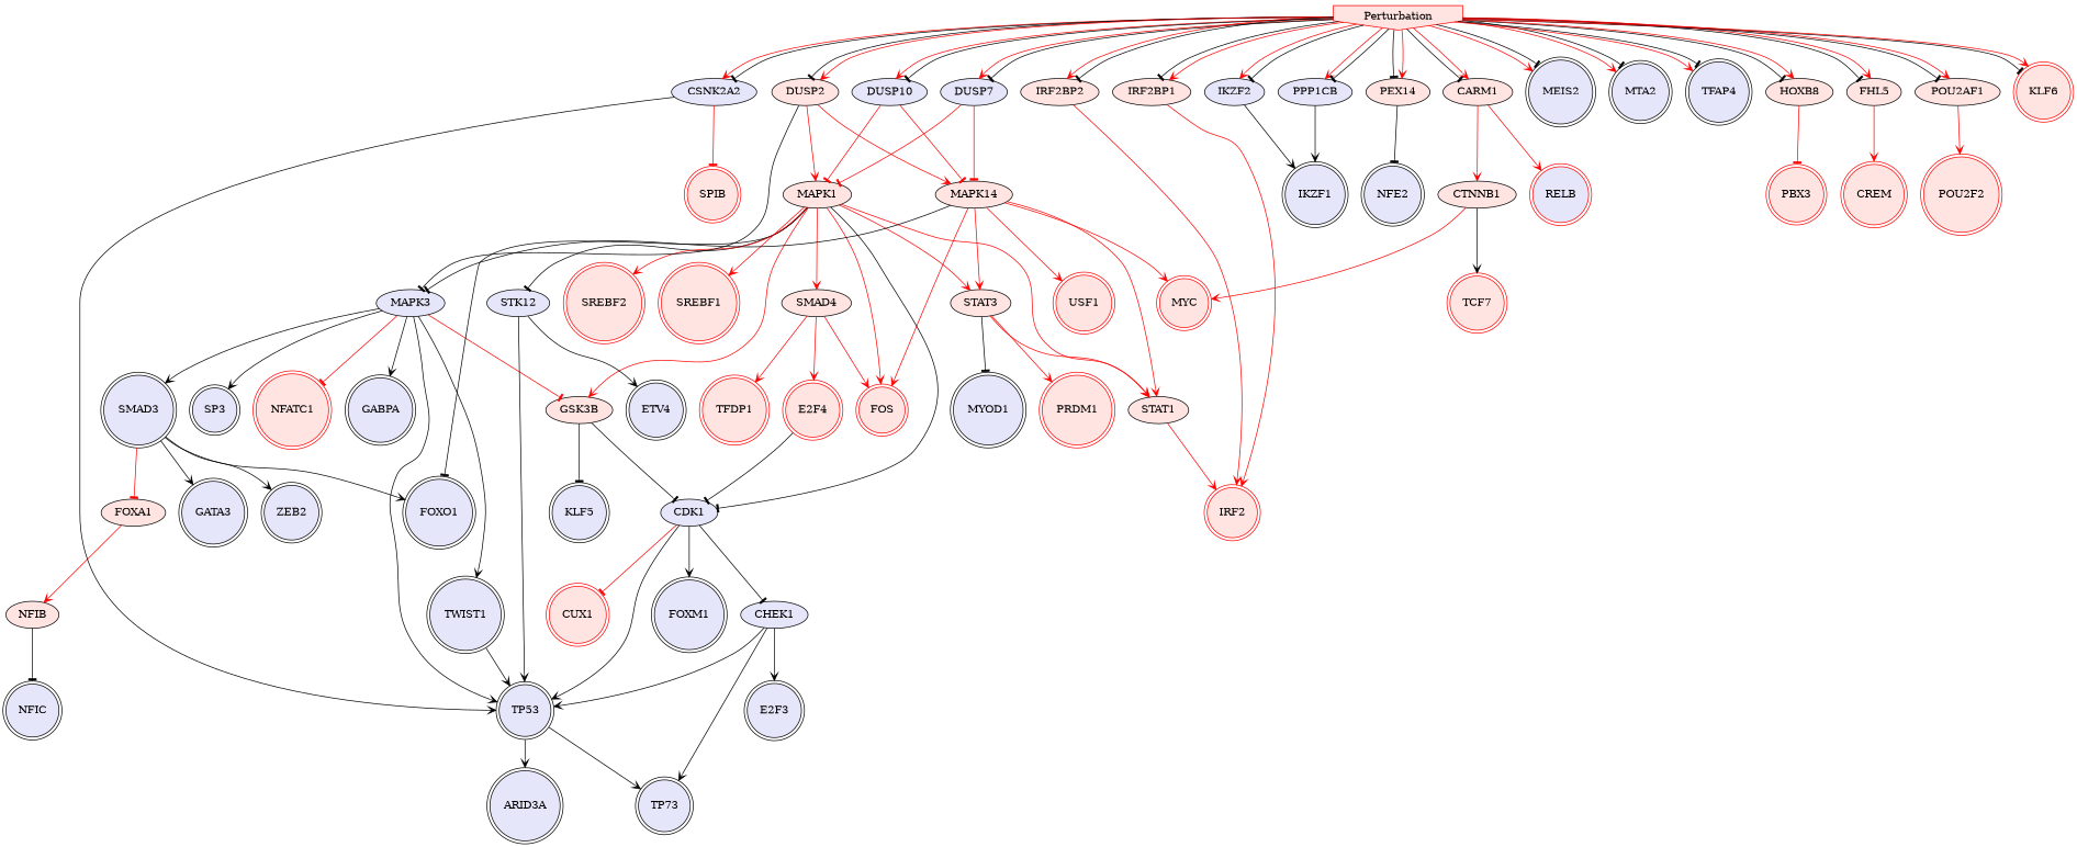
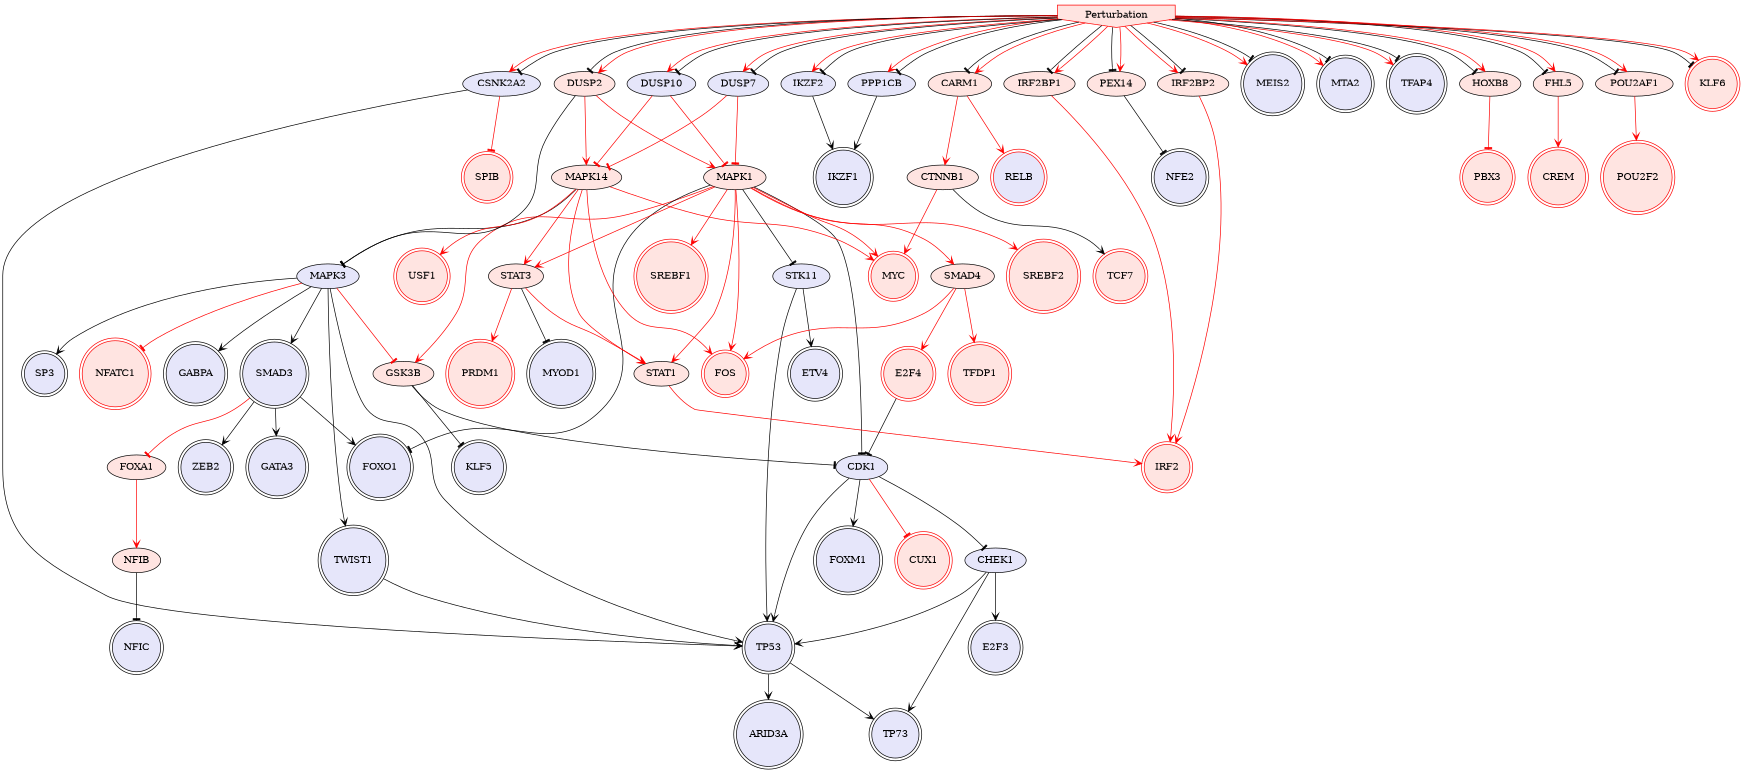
  digraph {
    node [fillcolor=mistyrose style=filled shape=doublecircle]
    edge [arrowhead=vee color=red penwidth=1]
    MAPK3 [fillcolor=lavender shape=""]
    GABPA [color=black fillcolor=lavender]
    TP53 [color=black fillcolor=lavender]
    SMAD3 [color=black fillcolor=lavender]
    GSK3B [shape=""]
    TWIST1 [color=black fillcolor=lavender]
    SP3 [color=black fillcolor=lavender]
    NFATC1 [color=red]
    ARID3A [color=black fillcolor=lavender]
    TP73 [color=black fillcolor=lavender]
    FOXO1 [color=black fillcolor=lavender]
    GATA3 [color=black fillcolor=lavender]
    ZEB2 [color=black fillcolor=lavender]
    FOXA1 [shape=""]
    CDK1 [fillcolor=lavender shape=""]
    KLF5 [color=black fillcolor=lavender]
    CHEK1 [fillcolor=lavender shape=""]
    E2F3 [color=black fillcolor=lavender]
    NFIB [shape=""]
    E2F4 [color=red]
    FOXM1 [color=black fillcolor=lavender]
    CUX1 [color=red]
    MAPK1 [shape=""]
-   STK11 [fillcolor=lavender label=STK12 shape=""]
+   STK11 [fillcolor=lavender shape=""]
    STAT3 [shape=""]
    FOS [color=red]
    SMAD4 [shape=""]
    SREBF2 [color=red]
    SREBF1 [color=red]
    MYC [color=red]
    STAT1 [shape=""]
    ETV4 [color=black fillcolor=lavender]
    MYOD1 [color=black fillcolor=lavender]
    PRDM1 [color=red]
    TFDP1 [color=red]
    IRF2 [color=red]
    MAPK14 [shape=""]
    USF1 [color=red]
    PPP1CB [fillcolor=lavender shape=""]
    IKZF1 [color=black fillcolor=lavender]
    NFIC [color=black fillcolor=lavender]
    CSNK2A2 [fillcolor=lavender shape=""]
    SPIB [color=red]
    PEX14 [shape=""]
    NFE2 [color=black fillcolor=lavender]
    Perturbation [color=red shape=invhouse]
    DUSP7 [fillcolor=lavender shape=""]
    MEIS2 [color=black fillcolor=lavender]
    MTA2 [color=black fillcolor=lavender]
    TFAP4 [color=black fillcolor=lavender]
    CARM1 [shape=""]
    HOXB8 [shape=""]
    FHL5 [shape=""]
    IRF2BP1 [shape=""]
    POU2AF1 [shape=""]
    KLF6 [color=red]
    IKZF2 [fillcolor=lavender shape=""]
    DUSP10 [fillcolor=lavender shape=""]
    DUSP2 [shape=""]
    IRF2BP2 [shape=""]
    RELB [color=red fillcolor=lavender]
    CTNNB1 [shape=""]
    PBX3 [color=red]
    CREM [color=red]
    POU2F2 [color=red]
    TCF7 [color=red]
    MAPK3 -> GABPA [color=black]
    MAPK3 -> TP53 [color=black]
    MAPK3 -> SMAD3 [color=black]
    MAPK3 -> GSK3B [arrowhead=tee]
    MAPK3 -> TWIST1 [color=black]
    MAPK3 -> SP3 [color=black]
    MAPK3 -> NFATC1 [arrowhead=tee]
    TP53 -> ARID3A [color=black]
    TP53 -> TP73 [color=black]
    SMAD3 -> FOXO1 [color=black]
    SMAD3 -> GATA3 [color=black]
    SMAD3 -> ZEB2 [color=black]
    SMAD3 -> FOXA1 [arrowhead=tee]
    GSK3B -> CDK1 [arrowhead=tee color=black]
    GSK3B -> KLF5 [arrowhead=tee color=black]
    TWIST1 -> TP53 [color=black]
    FOXA1 -> NFIB
    CDK1 -> TP53 [color=black]
    CDK1 -> CHEK1 [arrowhead=tee color=black]
    CDK1 -> FOXM1 [color=black]
    CDK1 -> CUX1 [arrowhead=tee]
    CHEK1 -> TP53 [color=black]
    CHEK1 -> TP73 [color=black]
    CHEK1 -> E2F3 [color=black]
    NFIB -> NFIC [arrowhead=tee color=black]
    E2F4 -> CDK1 [arrowhead=tee color=black]
    MAPK1 -> GSK3B
    MAPK1 -> FOXO1 [arrowhead=tee color=black]
    MAPK1 -> CDK1 [arrowhead=tee color=black]
    MAPK1 -> STK11 [arrowhead=tee color=black]
    MAPK1 -> STAT3
    MAPK1 -> FOS
    MAPK1 -> SMAD4
    MAPK1 -> SREBF2
    MAPK1 -> SREBF1
+   MAPK1 -> MYC
    MAPK1 -> STAT1
    STK11 -> TP53 [color=black]
    STK11 -> ETV4 [color=black]
    STAT3 -> STAT1
    STAT3 -> MYOD1 [arrowhead=tee color=black]
    STAT3 -> PRDM1
    SMAD4 -> E2F4
    SMAD4 -> FOS
    SMAD4 -> TFDP1
    STAT1 -> IRF2
    MAPK14 -> MAPK3 [arrowhead=tee color=black]
    MAPK14 -> STAT3
    MAPK14 -> FOS
    MAPK14 -> MYC
    MAPK14 -> STAT1
    MAPK14 -> USF1
    PPP1CB -> IKZF1 [color=black]
    CSNK2A2 -> TP53 [color=black]
    CSNK2A2 -> SPIB [arrowhead=tee]
    PEX14 -> NFE2 [arrowhead=tee color=black]
    Perturbation -> PPP1CB
    Perturbation -> PPP1CB [arrowhead=tee color=black]
    Perturbation -> CSNK2A2
    Perturbation -> CSNK2A2 [arrowhead=tee color=black]
    Perturbation -> PEX14 [arrowhead=tee color=black]
    Perturbation -> PEX14
    Perturbation -> DUSP7
    Perturbation -> DUSP7 [arrowhead=tee color=black]
    Perturbation -> MEIS2
    Perturbation -> MEIS2 [arrowhead=tee color=black]
    Perturbation -> MTA2
    Perturbation -> MTA2 [arrowhead=tee color=black]
    Perturbation -> TFAP4
    Perturbation -> TFAP4 [arrowhead=tee color=black]
    Perturbation -> CARM1 [arrowhead=tee color=black]
    Perturbation -> CARM1
    Perturbation -> HOXB8 [arrowhead=tee color=black]
    Perturbation -> HOXB8
    Perturbation -> FHL5 [arrowhead=tee color=black]
    Perturbation -> FHL5
    Perturbation -> IRF2BP1 [arrowhead=tee color=black]
    Perturbation -> IRF2BP1
    Perturbation -> POU2AF1 [arrowhead=tee color=black]
    Perturbation -> POU2AF1
    Perturbation -> KLF6 [arrowhead=tee color=black]
    Perturbation -> KLF6
    Perturbation -> IKZF2
    Perturbation -> IKZF2 [arrowhead=tee color=black]
    Perturbation -> DUSP10
    Perturbation -> DUSP10 [arrowhead=tee color=black]
    Perturbation -> DUSP2 [arrowhead=tee color=black]
    Perturbation -> DUSP2
    Perturbation -> IRF2BP2
    Perturbation -> IRF2BP2 [arrowhead=tee color=black]
    DUSP7 -> MAPK1 [arrowhead=tee]
    DUSP7 -> MAPK14 [arrowhead=tee]
    CARM1 -> RELB
    CARM1 -> CTNNB1
    HOXB8 -> PBX3 [arrowhead=tee]
    FHL5 -> CREM
    IRF2BP1 -> IRF2
    POU2AF1 -> POU2F2
    IKZF2 -> IKZF1 [color=black]
    DUSP10 -> MAPK1 [arrowhead=tee]
    DUSP10 -> MAPK14 [arrowhead=tee]
    DUSP2 -> MAPK3 [arrowhead=tee color=black]
    DUSP2 -> MAPK1
    DUSP2 -> MAPK14
    IRF2BP2 -> IRF2
    CTNNB1 -> MYC
    CTNNB1 -> TCF7 [color=black]
  }
